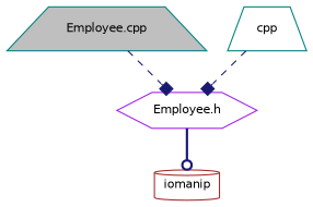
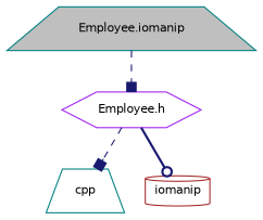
  digraph {
    node [color=teal fillcolor=white fontname=Helvetica fontsize=10 shape=trapezium style=filled]
    edge [arrowhead=box color=midnightblue fontname=Helvetica fontsize=10 labelfontname=Helvetica labelfontsize=10 style=dashed]
-   n1 [fillcolor=grey75 fontcolor=black height=0.2 label="Employee.cpp" width=0.4]
+   n1 [fillcolor=grey75 fontcolor=black height=0.2 label="Employee.iomanip" width=0.4]
    n2 [color=purple height=0.2 label="Employee.h" shape=hexagon width=0.4]
    n3 [height=0.2 label=cpp width=0.4]
    n4 [color=brown height=0.2 label=iomanip shape=cylinder width=0.4]
    n1 -> n2
-   n3 -> n2
+   n2 -> n3
    n2 -> n4 [arrowhead=odot style=bold]
  }
